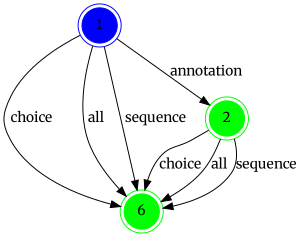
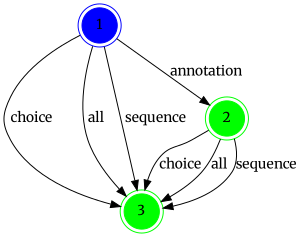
  digraph {
    mindist=2.0
    fontname=Merriweather
    node [color=green shape=doublecircle style=filled fontname=Merriweather]
    edge [fontname=Merriweather]
    1 [color=blue]
-   3 [label=6]
+   3
    2
    1 -> 3 [label=choice]
    1 -> 3 [label=all]
    1 -> 3 [label=sequence]
    1 -> 2 [label=annotation]
    2 -> 3 [label=choice]
    2 -> 3 [label=all]
    2 -> 3 [label=sequence]
  }
